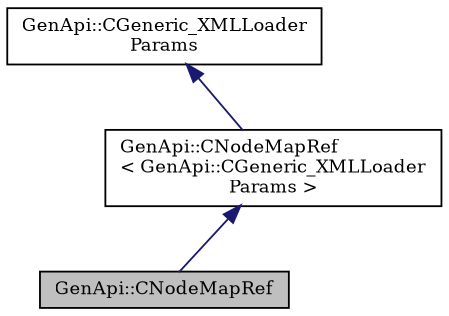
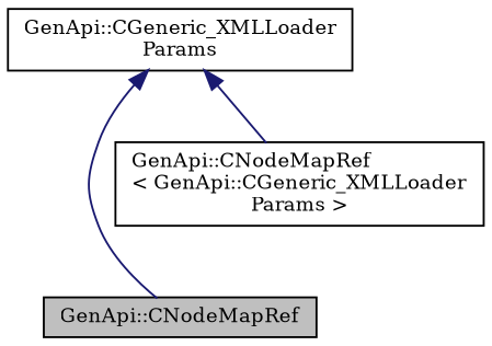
  digraph {
    fontname="DejaVu Serif"
    node [color=black fillcolor=white fontname="DejaVu Serif" fontsize=10 shape=record style=filled]
    edge [color=midnightblue dir=back fontname="DejaVu Serif" fontsize=10 labelfontname=Helvetica labelfontsize=10 style=solid]
    n1 [fillcolor=grey75 fontcolor=black height=0.2 label="GenApi::CNodeMapRef" width=0.4]
    n2 [height=0.2 label="GenApi::CNodeMapRef\l\< GenApi::CGeneric_XMLLoader\lParams \>" width=0.4]
    n3 [height=0.2 label="GenApi::CGeneric_XMLLoader\lParams" width=0.4]
-   n2 -> n1
+   n3 -> n1
    n3 -> n2
  }
